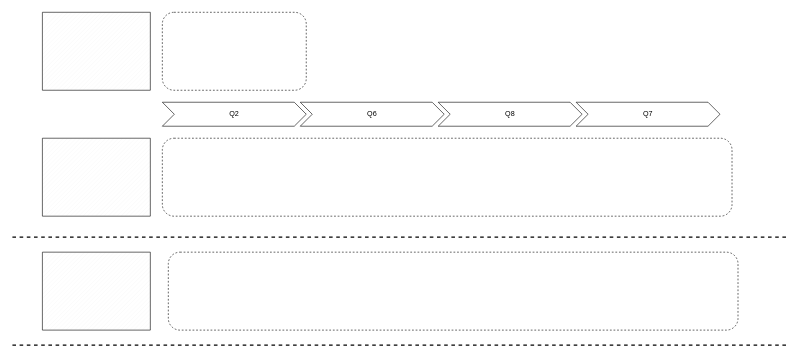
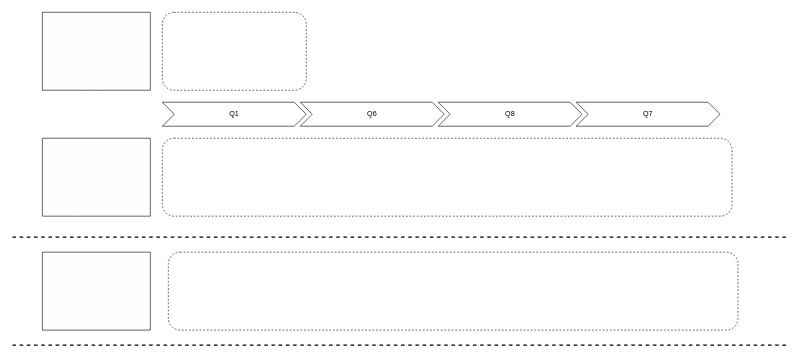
  <mxCell id="0" />
  <mxCell id="1" parent="0" />
  <mxCell id="2" value="" style="rounded=1;whiteSpace=wrap;html=1;dashed=1;" vertex="1" parent="1"><mxGeometry x="270" y="20" width="240" height="130" as="geometry" /></mxCell>
  <mxCell id="3" value="Q8" style="shape=step;perimeter=stepPerimeter;whiteSpace=wrap;html=1;fixedSize=1;" vertex="1" parent="1"><mxGeometry x="730" y="170" width="240" height="40" as="geometry" /></mxCell>
  <mxCell id="4" value="Q7" style="shape=step;perimeter=stepPerimeter;whiteSpace=wrap;html=1;fixedSize=1;" vertex="1" parent="1"><mxGeometry x="960" y="170" width="240" height="40" as="geometry" /></mxCell>
  <mxCell id="5" value="Q6" style="shape=step;perimeter=stepPerimeter;whiteSpace=wrap;html=1;fixedSize=1;" vertex="1" parent="1"><mxGeometry x="500" y="170" width="240" height="40" as="geometry" /></mxCell>
- <mxCell id="6" value="Q2" style="shape=step;perimeter=stepPerimeter;whiteSpace=wrap;html=1;fixedSize=1;" vertex="1" parent="1"><mxGeometry x="270" y="170" width="240" height="40" as="geometry" /></mxCell>
+ <mxCell id="6" value="Q1" style="shape=step;perimeter=stepPerimeter;whiteSpace=wrap;html=1;fixedSize=1;" vertex="1" parent="1"><mxGeometry x="270" y="170" width="240" height="40" as="geometry" /></mxCell>
  <mxCell id="7" value="" style="verticalLabelPosition=bottom;verticalAlign=top;html=1;shape=mxgraph.basic.patternFillRect;fillStyle=diag;step=5;fillStrokeWidth=0.2;fillStrokeColor=#dddddd;" vertex="1" parent="1"><mxGeometry x="70" y="20" width="180" height="130" as="geometry" /></mxCell>
  <mxCell id="8" value="" style="verticalLabelPosition=bottom;verticalAlign=top;html=1;shape=mxgraph.basic.patternFillRect;fillStyle=diag;step=5;fillStrokeWidth=0.2;fillStrokeColor=#dddddd;" vertex="1" parent="1"><mxGeometry x="70" y="230" width="180" height="130" as="geometry" /></mxCell>
  <mxCell id="9" value="" style="verticalLabelPosition=bottom;verticalAlign=top;html=1;shape=mxgraph.basic.patternFillRect;fillStyle=diag;step=5;fillStrokeWidth=0.2;fillStrokeColor=#dddddd;" vertex="1" parent="1"><mxGeometry x="70" y="420" width="180" height="130" as="geometry" /></mxCell>
  <mxCell id="10" value="" style="rounded=1;whiteSpace=wrap;html=1;dashed=1;" vertex="1" parent="1"><mxGeometry x="270" y="230" width="950" height="130" as="geometry" /></mxCell>
  <mxCell id="11" value="" style="rounded=1;whiteSpace=wrap;html=1;dashed=1;" vertex="1" parent="1"><mxGeometry x="280" y="420" width="950" height="130" as="geometry" /></mxCell>
  <mxCell id="12" value="" style="group" vertex="1" connectable="0" parent="1"><mxGeometry x="20" y="390" width="1290" height="190" as="geometry" /></mxCell>
  <mxCell id="13" value="" style="line;strokeWidth=2;html=1;dashed=1;" vertex="1" parent="12"><mxGeometry width="1290" height="10" as="geometry" /></mxCell>
  <mxCell id="14" value="" style="line;strokeWidth=2;html=1;dashed=1;" vertex="1" parent="12"><mxGeometry y="180" width="1290" height="10" as="geometry" /></mxCell>
